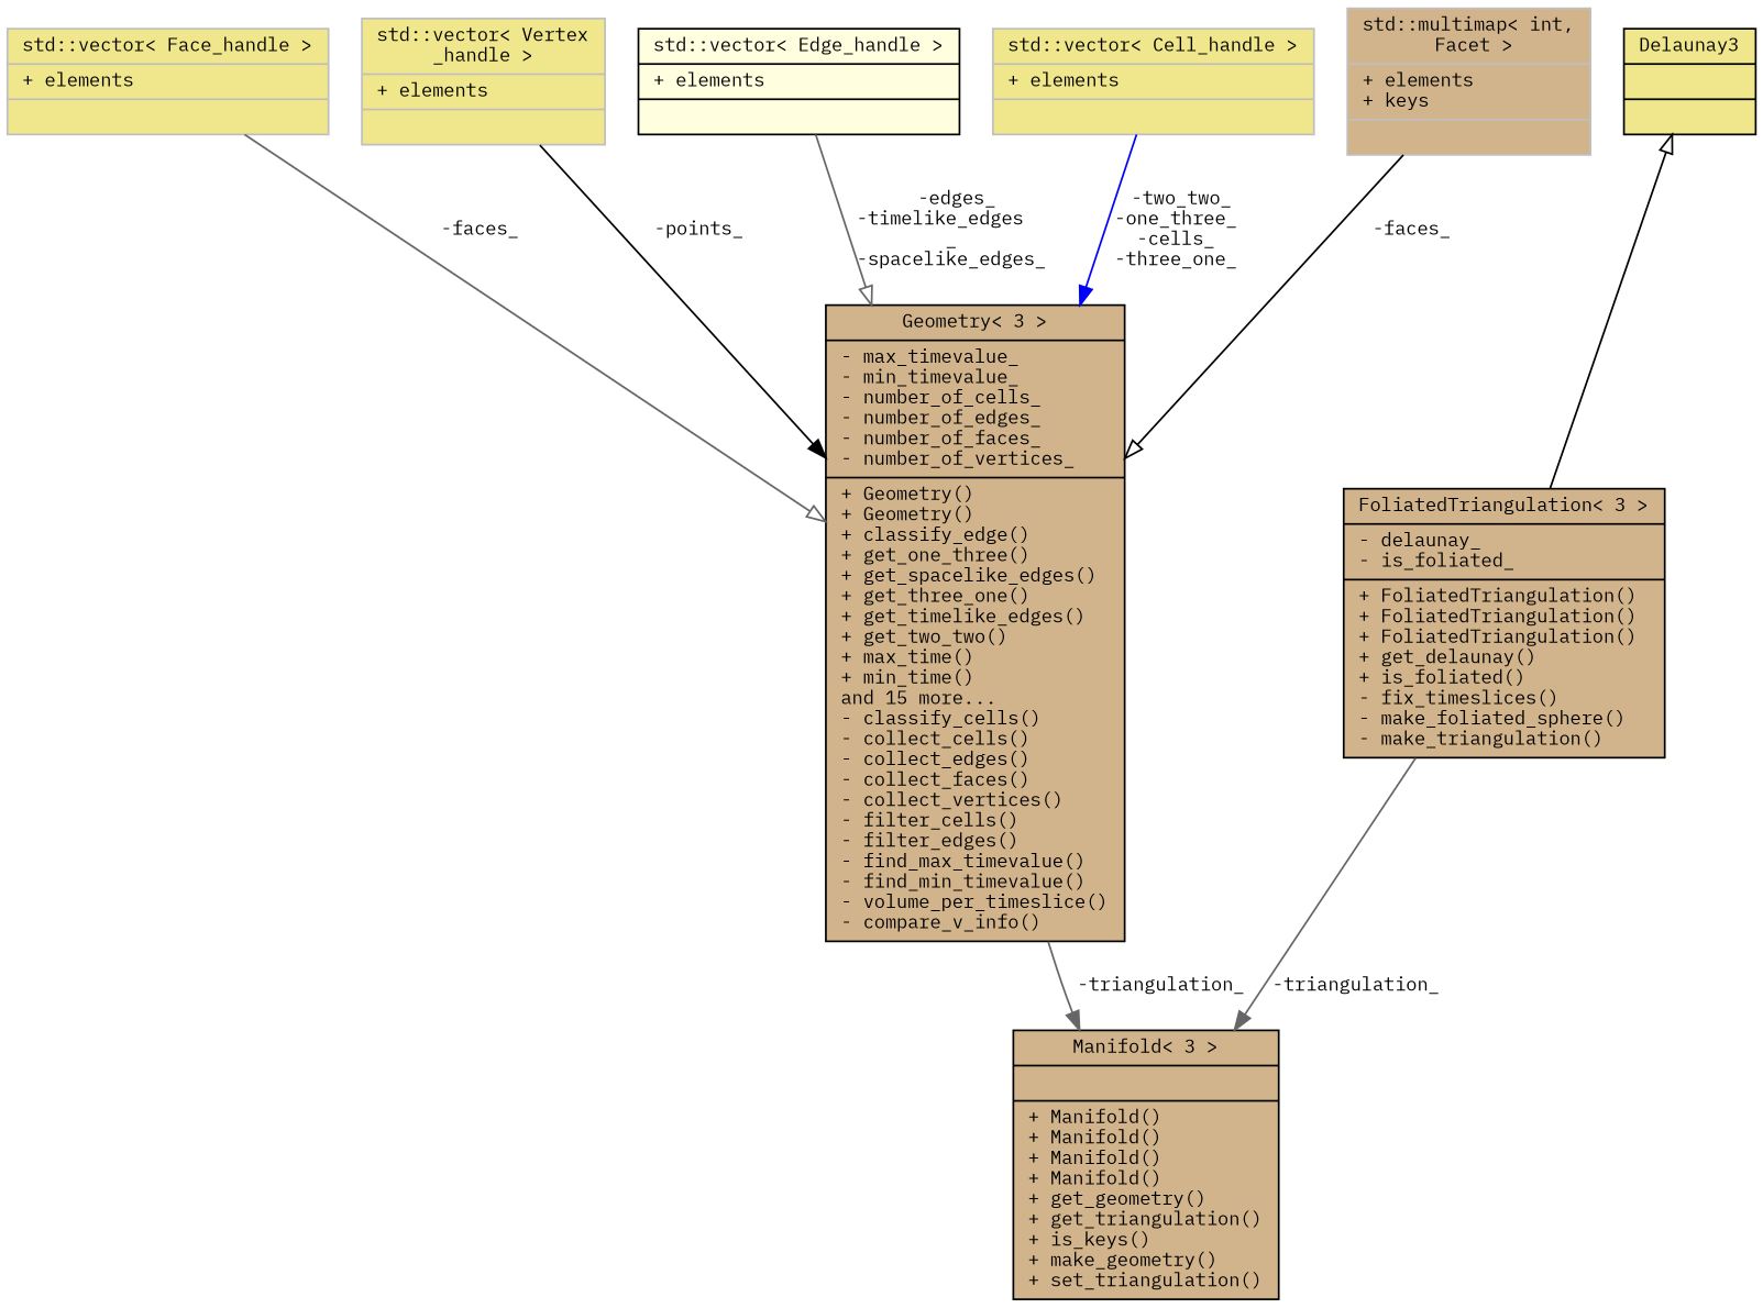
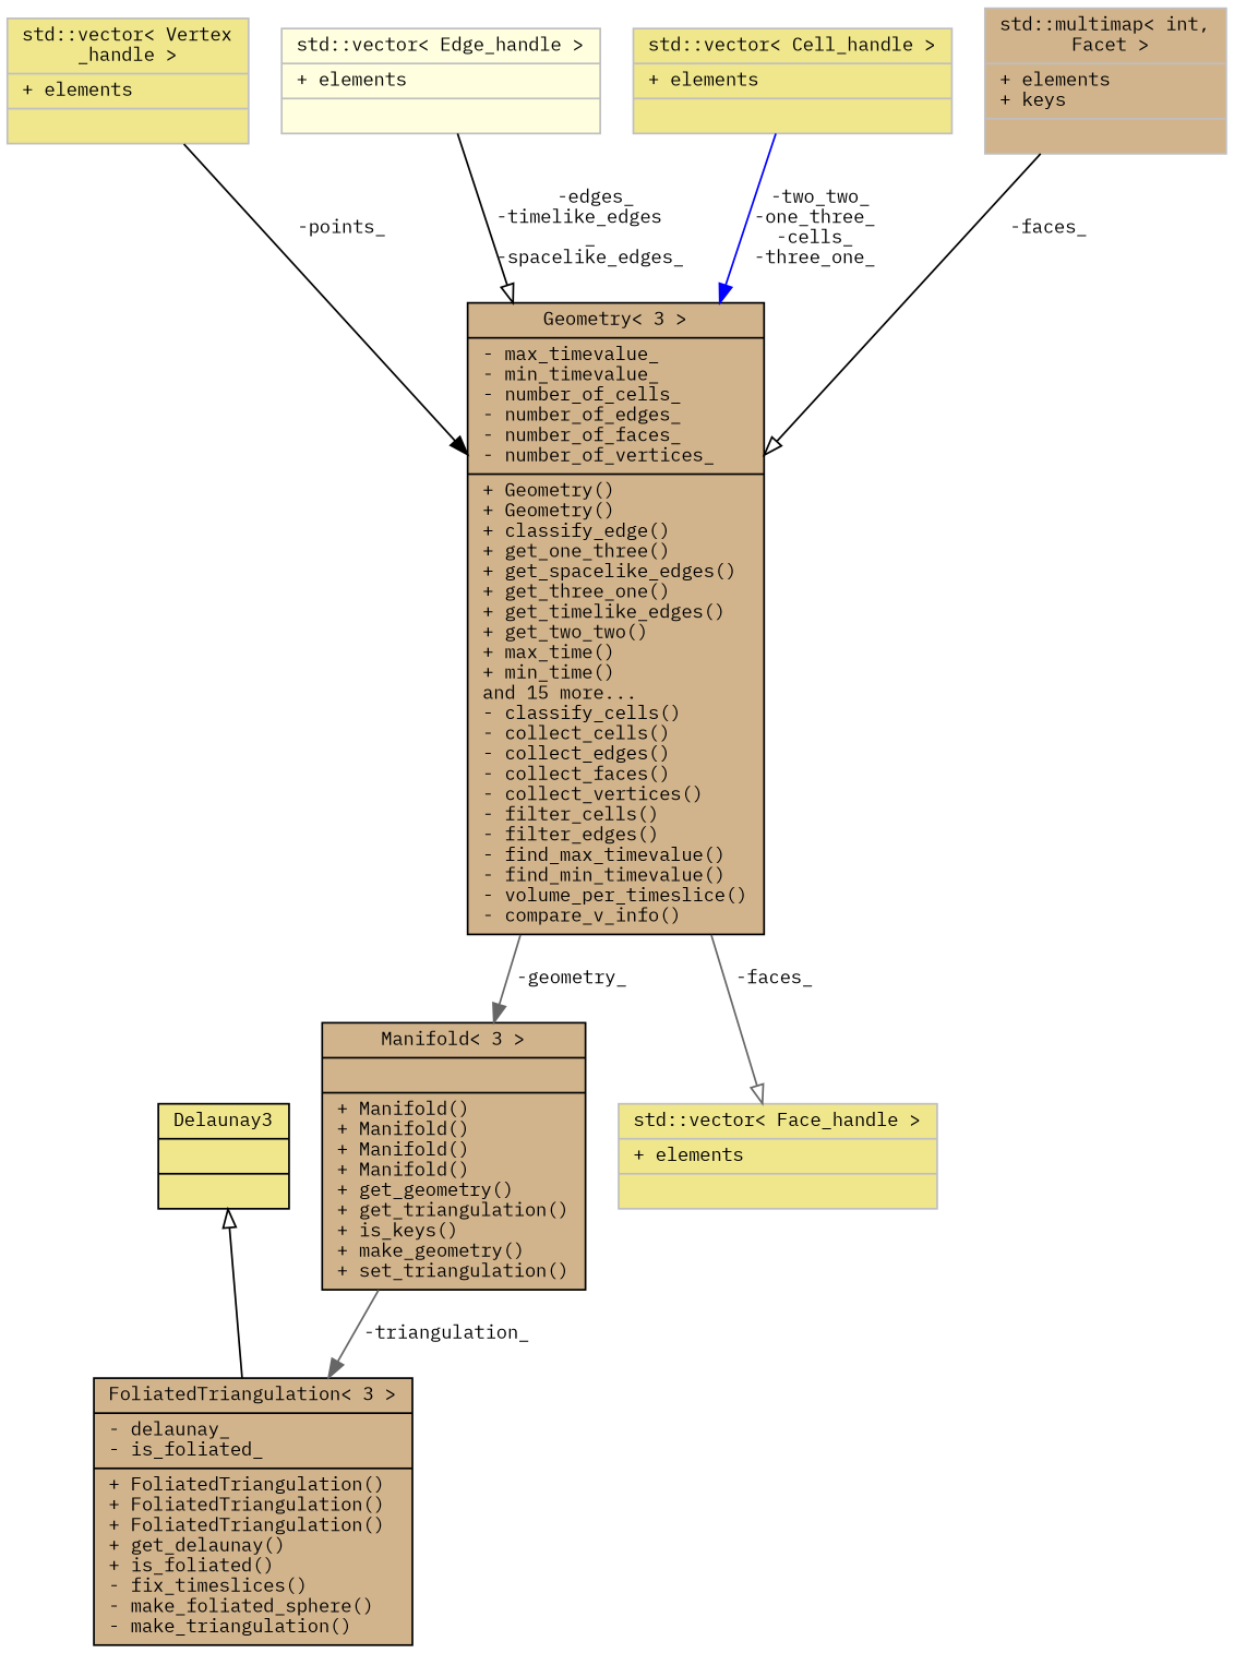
  digraph {
    fontname="IBM Plex Mono"
    node [color=grey75 fillcolor=tan fontname="IBM Plex Mono" fontsize=10 shape=record style=filled]
    edge [arrowhead=normal color=gray40 fontname="IBM Plex Mono" fontsize=10 labelfontname=Helvetica labelfontsize=10 style=solid]
    n1 [color=black fontcolor=black height=0.2 label="{Manifold\< 3 \>\n||+ Manifold()\l+ Manifold()\l+ Manifold()\l+ Manifold()\l+ get_geometry()\l+ get_triangulation()\l+ is_keys()\l+ make_geometry()\l+ set_triangulation()\l}" width=0.4]
    n2 [color=black height=0.2 label="{Geometry\< 3 \>\n|- max_timevalue_\l- min_timevalue_\l- number_of_cells_\l- number_of_edges_\l- number_of_faces_\l- number_of_vertices_\l|+ Geometry()\l+ Geometry()\l+ classify_edge()\l+ get_one_three()\l+ get_spacelike_edges()\l+ get_three_one()\l+ get_timelike_edges()\l+ get_two_two()\l+ max_time()\l+ min_time()\land 15 more...\l- classify_cells()\l- collect_cells()\l- collect_edges()\l- collect_faces()\l- collect_vertices()\l- filter_cells()\l- filter_edges()\l- find_max_timevalue()\l- find_min_timevalue()\l- volume_per_timeslice()\l- compare_v_info()\l}" width=0.4]
    n3 [fillcolor=khaki height=0.2 label="{std::vector\< Face_handle \>\n|+ elements\l|}" width=0.4]
    n4 [fillcolor=khaki height=0.2 label="{std::vector\< Vertex\l_handle \>\n|+ elements\l|}" width=0.4]
-   n5 [color=black fillcolor=lightyellow height=0.2 label="{std::vector\< Edge_handle \>\n|+ elements\l|}" width=0.4]
+   n5 [fillcolor=lightyellow height=0.2 label="{std::vector\< Edge_handle \>\n|+ elements\l|}" width=0.4]
    n6 [fillcolor=khaki height=0.2 label="{std::vector\< Cell_handle \>\n|+ elements\l|}" width=0.4]
    n7 [height=0.2 label="{std::multimap\< int,\l Facet \>\n|+ elements\l+ keys\l|}" width=0.4]
    n8 [color=black height=0.2 label="{FoliatedTriangulation\< 3 \>\n|- delaunay_\l- is_foliated_\l|+ FoliatedTriangulation()\l+ FoliatedTriangulation()\l+ FoliatedTriangulation()\l+ get_delaunay()\l+ is_foliated()\l- fix_timeslices()\l- make_foliated_sphere()\l- make_triangulation()\l}" width=0.4]
    n9 [color=black fillcolor=khaki height=0.2 label="{Delaunay3\n||}" width=0.4]
-   n2 -> n1 [label=" -triangulation_"]
-   n3 -> n2 [arrowhead=onormal label=" -faces_"]
+   n2 -> n1 [label=" -geometry_"]
+   n2 -> n3 [arrowhead=onormal label=" -faces_"]
    n4 -> n2 [color=black label=" -points_"]
-   n5 -> n2 [arrowhead=onormal label=" -edges_\n-timelike_edges\l_\n-spacelike_edges_"]
+   n5 -> n2 [arrowhead=onormal color=black label=" -edges_\n-timelike_edges\l_\n-spacelike_edges_"]
    n6 -> n2 [color=blue label=" -two_two_\n-one_three_\n-cells_\n-three_one_"]
    n7 -> n2 [arrowhead=onormal color=black label=" -faces_"]
-   n8 -> n1 [label=" -triangulation_"]
+   n1 -> n8 [label=" -triangulation_"]
    n9 -> n8 [arrowtail=onormal color=black dir=back arrowhead=""]
  }
